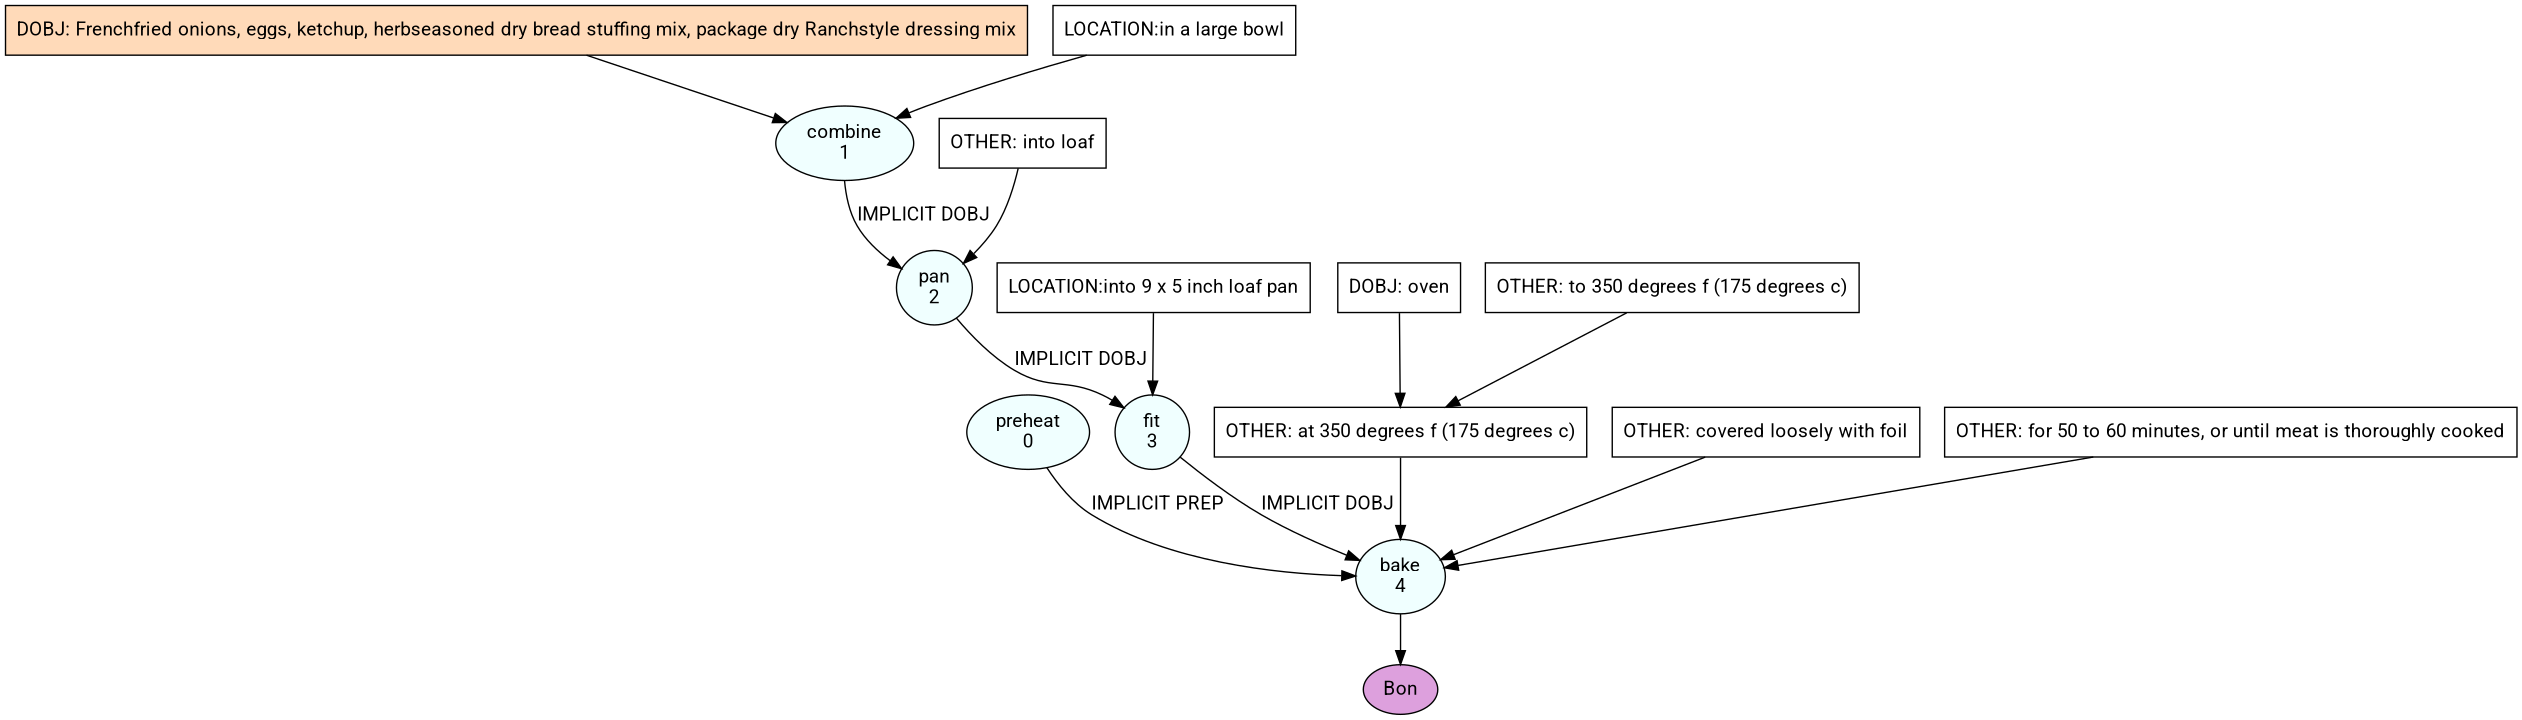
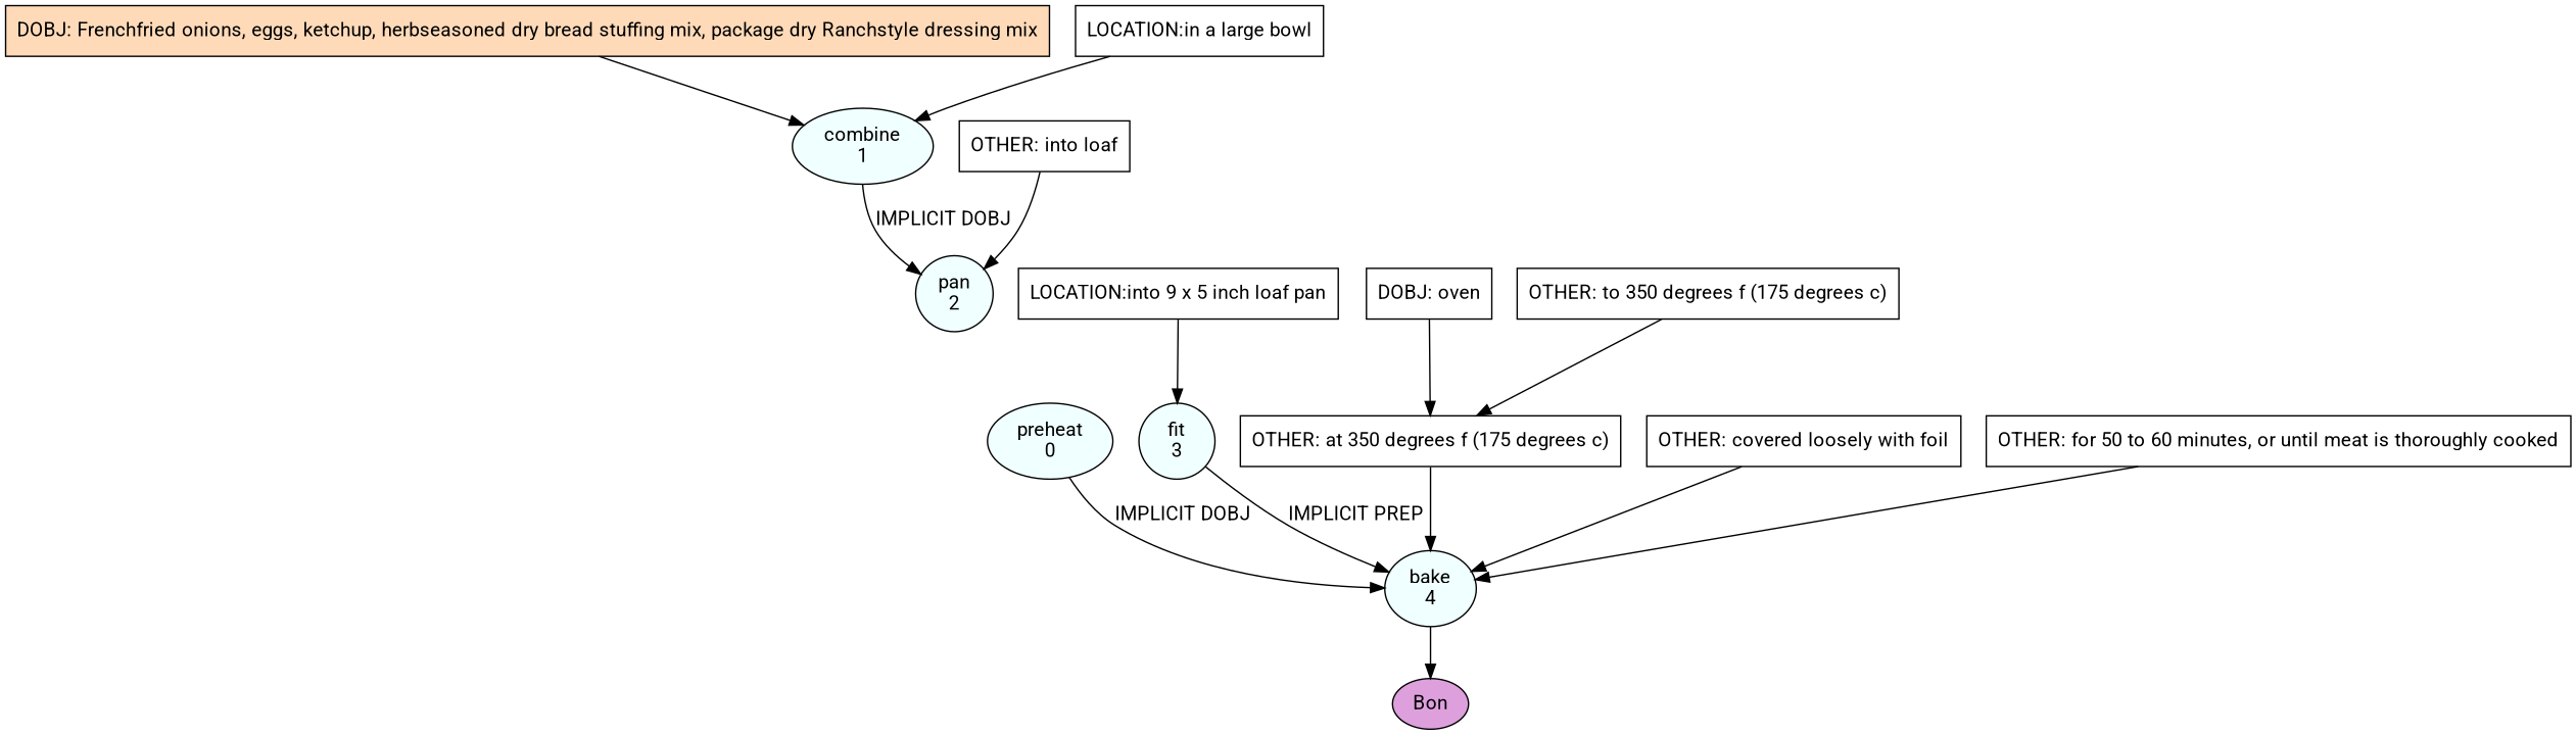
  digraph {
    fontname=Roboto
    node [fillcolor=white fontname=Roboto shape=box style=filled]
    edge [fontname=Roboto]
    n1 [fillcolor=azure label="preheat\n0" shape=oval]
    n2 [fillcolor=azure label="bake\n4" shape=oval]
    n3 [fillcolor=plum label=Bon shape=oval]
    n4 [fillcolor=azure label="combine\n1" shape=oval]
    n5 [fillcolor=azure label="pan\n2" shape=oval]
    n6 [fillcolor=azure label="fit\n3" shape=oval]
    n7 [label="DOBJ: oven"]
    n8 [label="OTHER: at 350 degrees f (175 degrees c)"]
    n9 [label="OTHER: to 350 degrees f (175 degrees c)"]
    n10 [fillcolor=peachpuff label="DOBJ: Frenchfried onions, eggs, ketchup, herbseasoned dry bread stuffing mix, package dry Ranchstyle dressing mix"]
    n11 [label="LOCATION:in a large bowl"]
    n12 [label="OTHER: into loaf"]
    n13 [label="LOCATION:into 9 x 5 inch loaf pan"]
    n14 [label="OTHER: covered loosely with foil"]
    n15 [label="OTHER: for 50 to 60 minutes, or until meat is thoroughly cooked"]
-   n1 -> n2 [label="IMPLICIT PREP"]
+   n1 -> n2 [label="IMPLICIT DOBJ"]
    n2 -> n3
    n4 -> n5 [label="IMPLICIT DOBJ"]
-   n5 -> n6 [label="IMPLICIT DOBJ"]
-   n6 -> n2 [label="IMPLICIT DOBJ"]
+   n6 -> n2 [label="IMPLICIT PREP"]
    n7 -> n8
    n8 -> n2
    n9 -> n8
    n10 -> n4
    n11 -> n4
    n12 -> n5
    n13 -> n6
    n14 -> n2
    n15 -> n2
  }
